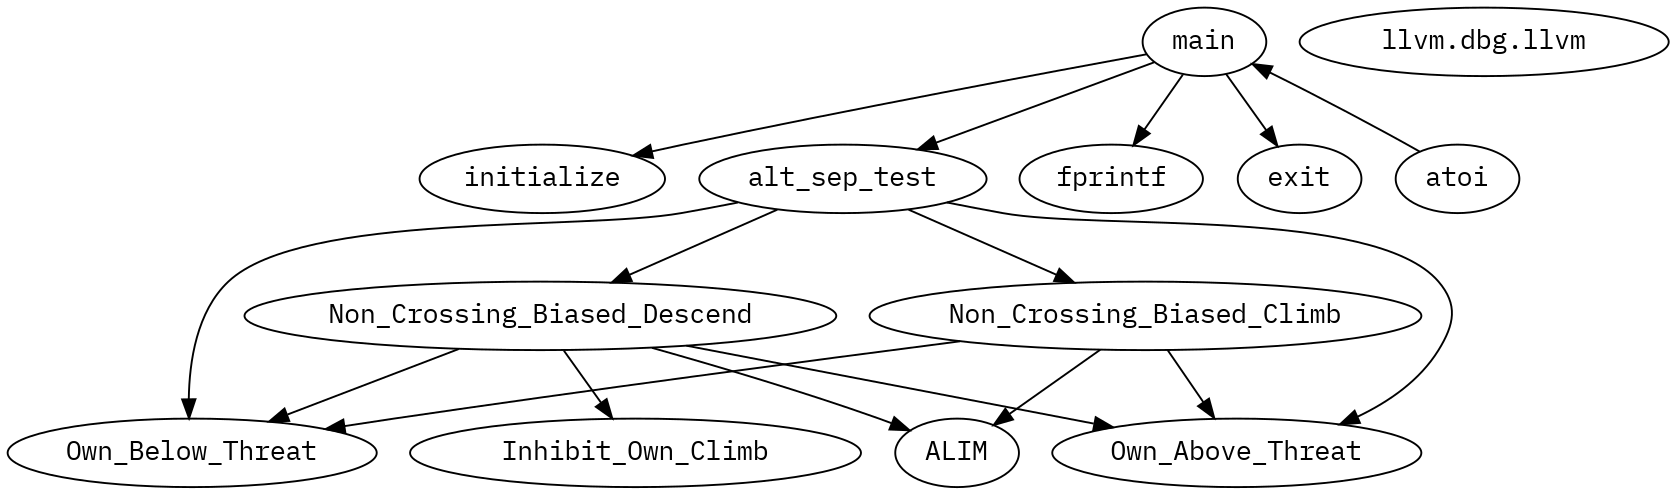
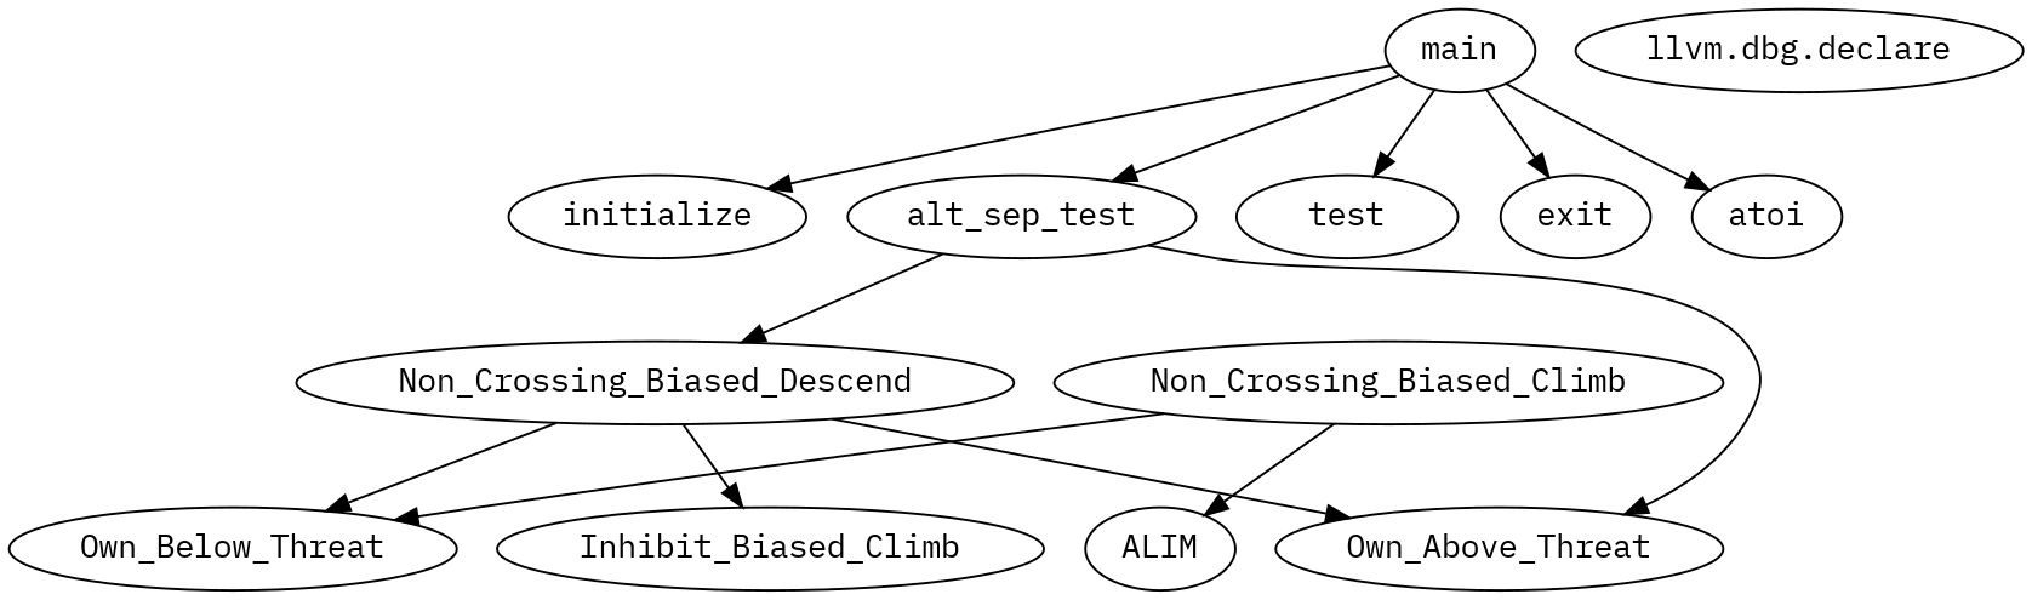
  digraph {
    fontname="IBM Plex Mono"
    node [fontname="IBM Plex Mono"]
    edge [fontname="IBM Plex Mono"]
    n1 [label=initialize]
    n2 [label=ALIM]
-   n3 [label=Inhibit_Own_Climb]
+   n3 [label=Inhibit_Biased_Climb]
    n4 [label=Non_Crossing_Biased_Climb]
    n5 [label=Own_Below_Threat]
    n6 [label=Own_Above_Threat]
-   n7 [label="llvm.dbg.llvm"]
+   n7 [label="llvm.dbg.declare"]
    n8 [label=Non_Crossing_Biased_Descend]
    n9 [label=alt_sep_test]
    n10 [label=main]
-   n11 [label=fprintf]
+   n11 [label=test]
    n12 [label=exit]
    n13 [label=atoi]
    n4 -> n2
    n4 -> n5
-   n4 -> n6
-   n8 -> n2
    n8 -> n3
    n8 -> n5
    n8 -> n6
-   n9 -> n4
-   n9 -> n5
    n9 -> n6
    n9 -> n8
    n10 -> n1
    n10 -> n9
    n10 -> n11
    n10 -> n12
-   n13 -> n10
+   n10 -> n13
  }
